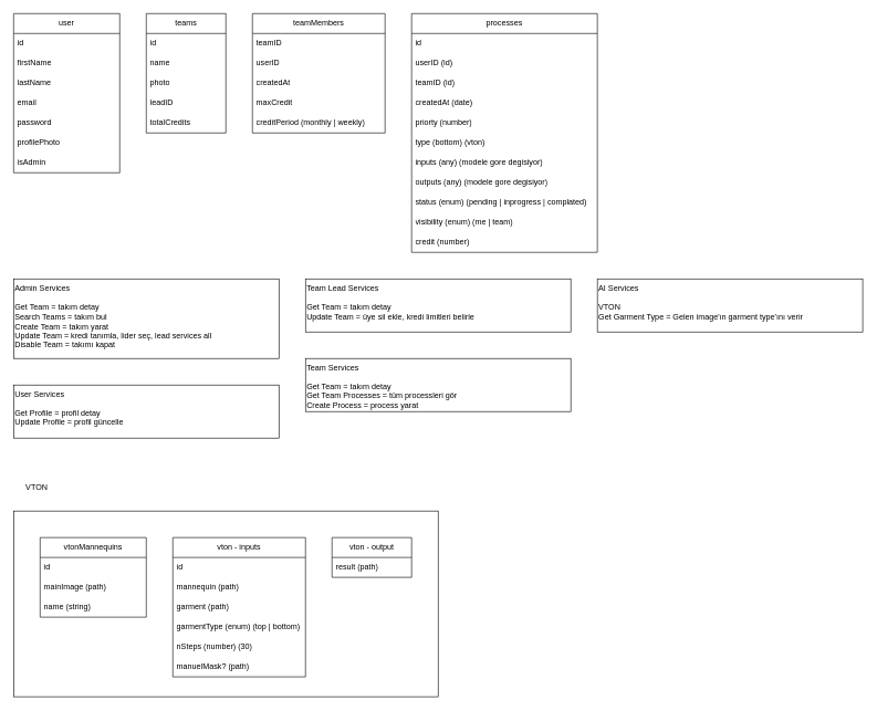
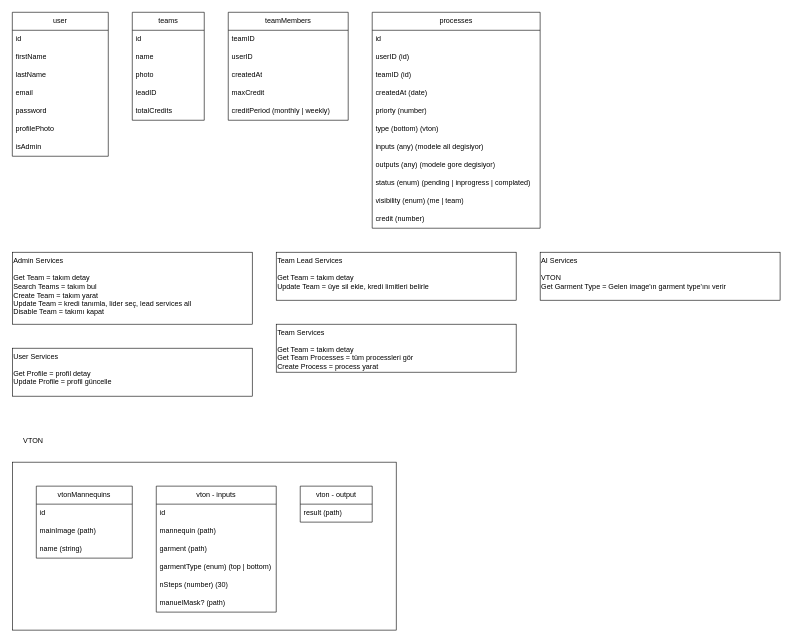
  <mxCell id="0" />
  <mxCell id="1" parent="0" />
  <mxCell id="2" value="" style="rounded=0;whiteSpace=wrap;html=1;fillColor=none;" parent="1" vertex="1"><mxGeometry x="20" y="770" width="640" height="280" as="geometry" /></mxCell>
  <mxCell id="3" value="processes" style="swimlane;fontStyle=0;childLayout=stackLayout;horizontal=1;startSize=30;horizontalStack=0;resizeParent=1;resizeParentMax=0;resizeLast=0;collapsible=1;marginBottom=0;whiteSpace=wrap;html=1;" parent="1" vertex="1"><mxGeometry x="620" y="20" width="280" height="360" as="geometry" /></mxCell>
  <mxCell id="4" value="id" style="text;strokeColor=none;fillColor=none;align=left;verticalAlign=middle;spacingLeft=4;spacingRight=4;overflow=hidden;points=[[0,0.5],[1,0.5]];portConstraint=eastwest;rotatable=0;whiteSpace=wrap;html=1;" parent="3" vertex="1"><mxGeometry y="30" width="280" height="30" as="geometry" /></mxCell>
  <mxCell id="5" value="userID (id)" style="text;strokeColor=none;fillColor=none;align=left;verticalAlign=middle;spacingLeft=4;spacingRight=4;overflow=hidden;points=[[0,0.5],[1,0.5]];portConstraint=eastwest;rotatable=0;whiteSpace=wrap;html=1;" parent="3" vertex="1"><mxGeometry y="60" width="280" height="30" as="geometry" /></mxCell>
  <mxCell id="6" value="teamID (id)" style="text;strokeColor=none;fillColor=none;align=left;verticalAlign=middle;spacingLeft=4;spacingRight=4;overflow=hidden;points=[[0,0.5],[1,0.5]];portConstraint=eastwest;rotatable=0;whiteSpace=wrap;html=1;" parent="3" vertex="1"><mxGeometry y="90" width="280" height="30" as="geometry" /></mxCell>
  <mxCell id="7" value="createdAt (date)" style="text;strokeColor=none;fillColor=none;align=left;verticalAlign=middle;spacingLeft=4;spacingRight=4;overflow=hidden;points=[[0,0.5],[1,0.5]];portConstraint=eastwest;rotatable=0;whiteSpace=wrap;html=1;" parent="3" vertex="1"><mxGeometry y="120" width="280" height="30" as="geometry" /></mxCell>
  <mxCell id="8" value="priorty (number)" style="text;strokeColor=none;fillColor=none;align=left;verticalAlign=middle;spacingLeft=4;spacingRight=4;overflow=hidden;points=[[0,0.5],[1,0.5]];portConstraint=eastwest;rotatable=0;whiteSpace=wrap;html=1;" parent="3" vertex="1"><mxGeometry y="150" width="280" height="30" as="geometry" /></mxCell>
  <mxCell id="9" value="type (bottom) (vton)" style="text;strokeColor=none;fillColor=none;align=left;verticalAlign=middle;spacingLeft=4;spacingRight=4;overflow=hidden;points=[[0,0.5],[1,0.5]];portConstraint=eastwest;rotatable=0;whiteSpace=wrap;html=1;" parent="3" vertex="1"><mxGeometry y="180" width="280" height="30" as="geometry" /></mxCell>
- <mxCell id="10" value="inputs (any) (modele gore degisiyor)" style="text;strokeColor=none;fillColor=none;align=left;verticalAlign=middle;spacingLeft=4;spacingRight=4;overflow=hidden;points=[[0,0.5],[1,0.5]];portConstraint=eastwest;rotatable=0;whiteSpace=wrap;html=1;" parent="3" vertex="1"><mxGeometry y="210" width="280" height="30" as="geometry" /></mxCell>
+ <mxCell id="10" value="inputs (any) (modele all degisiyor)" style="text;strokeColor=none;fillColor=none;align=left;verticalAlign=middle;spacingLeft=4;spacingRight=4;overflow=hidden;points=[[0,0.5],[1,0.5]];portConstraint=eastwest;rotatable=0;whiteSpace=wrap;html=1;" parent="3" vertex="1"><mxGeometry y="210" width="280" height="30" as="geometry" /></mxCell>
  <mxCell id="11" value="outputs (any)&amp;nbsp;&lt;span style=&quot;color: rgb(0, 0, 0);&quot;&gt;(modele gore degisiyor)&lt;/span&gt;" style="text;strokeColor=none;fillColor=none;align=left;verticalAlign=middle;spacingLeft=4;spacingRight=4;overflow=hidden;points=[[0,0.5],[1,0.5]];portConstraint=eastwest;rotatable=0;whiteSpace=wrap;html=1;" parent="3" vertex="1"><mxGeometry y="240" width="280" height="30" as="geometry" /></mxCell>
  <mxCell id="12" value="status (enum) (&lt;span style=&quot;color: rgb(0, 0, 0);&quot;&gt;pending | inprogress | complated&lt;/span&gt;)" style="text;strokeColor=none;fillColor=none;align=left;verticalAlign=middle;spacingLeft=4;spacingRight=4;overflow=hidden;points=[[0,0.5],[1,0.5]];portConstraint=eastwest;rotatable=0;whiteSpace=wrap;html=1;" parent="3" vertex="1"><mxGeometry y="270" width="280" height="30" as="geometry" /></mxCell>
  <mxCell id="13" value="visibility (enum) (me | team)" style="text;strokeColor=none;fillColor=none;align=left;verticalAlign=middle;spacingLeft=4;spacingRight=4;overflow=hidden;points=[[0,0.5],[1,0.5]];portConstraint=eastwest;rotatable=0;whiteSpace=wrap;html=1;" parent="3" vertex="1"><mxGeometry y="300" width="280" height="30" as="geometry" /></mxCell>
  <mxCell id="14" value="credit (number)" style="text;strokeColor=none;fillColor=none;align=left;verticalAlign=middle;spacingLeft=4;spacingRight=4;overflow=hidden;points=[[0,0.5],[1,0.5]];portConstraint=eastwest;rotatable=0;whiteSpace=wrap;html=1;" parent="3" vertex="1"><mxGeometry y="330" width="280" height="30" as="geometry" /></mxCell>
  <mxCell id="15" value="vton - inputs" style="swimlane;fontStyle=0;childLayout=stackLayout;horizontal=1;startSize=30;horizontalStack=0;resizeParent=1;resizeParentMax=0;resizeLast=0;collapsible=1;marginBottom=0;whiteSpace=wrap;html=1;" parent="1" vertex="1"><mxGeometry x="260" y="810" width="200" height="210" as="geometry" /></mxCell>
  <mxCell id="16" value="id" style="text;strokeColor=none;fillColor=none;align=left;verticalAlign=middle;spacingLeft=4;spacingRight=4;overflow=hidden;points=[[0,0.5],[1,0.5]];portConstraint=eastwest;rotatable=0;whiteSpace=wrap;html=1;" parent="15" vertex="1"><mxGeometry y="30" width="200" height="30" as="geometry" /></mxCell>
  <mxCell id="17" value="mannequin (path)" style="text;strokeColor=none;fillColor=none;align=left;verticalAlign=middle;spacingLeft=4;spacingRight=4;overflow=hidden;points=[[0,0.5],[1,0.5]];portConstraint=eastwest;rotatable=0;whiteSpace=wrap;html=1;" parent="15" vertex="1"><mxGeometry y="60" width="200" height="30" as="geometry" /></mxCell>
  <mxCell id="18" value="garment (path)" style="text;strokeColor=none;fillColor=none;align=left;verticalAlign=middle;spacingLeft=4;spacingRight=4;overflow=hidden;points=[[0,0.5],[1,0.5]];portConstraint=eastwest;rotatable=0;whiteSpace=wrap;html=1;" parent="15" vertex="1"><mxGeometry y="90" width="200" height="30" as="geometry" /></mxCell>
  <mxCell id="19" value="garmentType (enum) (top | bottom)" style="text;strokeColor=none;fillColor=none;align=left;verticalAlign=middle;spacingLeft=4;spacingRight=4;overflow=hidden;points=[[0,0.5],[1,0.5]];portConstraint=eastwest;rotatable=0;whiteSpace=wrap;html=1;" parent="15" vertex="1"><mxGeometry y="120" width="200" height="30" as="geometry" /></mxCell>
  <mxCell id="20" value="nSteps (number) (30)" style="text;strokeColor=none;fillColor=none;align=left;verticalAlign=middle;spacingLeft=4;spacingRight=4;overflow=hidden;points=[[0,0.5],[1,0.5]];portConstraint=eastwest;rotatable=0;whiteSpace=wrap;html=1;" parent="15" vertex="1"><mxGeometry y="150" width="200" height="30" as="geometry" /></mxCell>
  <mxCell id="21" value="manuelMask? (path)" style="text;strokeColor=none;fillColor=none;align=left;verticalAlign=middle;spacingLeft=4;spacingRight=4;overflow=hidden;points=[[0,0.5],[1,0.5]];portConstraint=eastwest;rotatable=0;whiteSpace=wrap;html=1;" parent="15" vertex="1"><mxGeometry y="180" width="200" height="30" as="geometry" /></mxCell>
  <mxCell id="22" value="vton - output" style="swimlane;fontStyle=0;childLayout=stackLayout;horizontal=1;startSize=30;horizontalStack=0;resizeParent=1;resizeParentMax=0;resizeLast=0;collapsible=1;marginBottom=0;whiteSpace=wrap;html=1;" parent="1" vertex="1"><mxGeometry x="500" y="810" width="120" height="60" as="geometry" /></mxCell>
  <mxCell id="23" value="result (path)" style="text;strokeColor=none;fillColor=none;align=left;verticalAlign=middle;spacingLeft=4;spacingRight=4;overflow=hidden;points=[[0,0.5],[1,0.5]];portConstraint=eastwest;rotatable=0;whiteSpace=wrap;html=1;" parent="22" vertex="1"><mxGeometry y="30" width="120" height="30" as="geometry" /></mxCell>
  <mxCell id="24" value="vtonMannequins" style="swimlane;fontStyle=0;childLayout=stackLayout;horizontal=1;startSize=30;horizontalStack=0;resizeParent=1;resizeParentMax=0;resizeLast=0;collapsible=1;marginBottom=0;whiteSpace=wrap;html=1;" parent="1" vertex="1"><mxGeometry x="60" y="810" width="160" height="120" as="geometry" /></mxCell>
  <mxCell id="25" value="id" style="text;strokeColor=none;fillColor=none;align=left;verticalAlign=middle;spacingLeft=4;spacingRight=4;overflow=hidden;points=[[0,0.5],[1,0.5]];portConstraint=eastwest;rotatable=0;whiteSpace=wrap;html=1;" parent="24" vertex="1"><mxGeometry y="30" width="160" height="30" as="geometry" /></mxCell>
  <mxCell id="26" value="mainImage (path)" style="text;strokeColor=none;fillColor=none;align=left;verticalAlign=middle;spacingLeft=4;spacingRight=4;overflow=hidden;points=[[0,0.5],[1,0.5]];portConstraint=eastwest;rotatable=0;whiteSpace=wrap;html=1;" parent="24" vertex="1"><mxGeometry y="60" width="160" height="30" as="geometry" /></mxCell>
  <mxCell id="27" value="name (string)" style="text;strokeColor=none;fillColor=none;align=left;verticalAlign=middle;spacingLeft=4;spacingRight=4;overflow=hidden;points=[[0,0.5],[1,0.5]];portConstraint=eastwest;rotatable=0;whiteSpace=wrap;html=1;" parent="24" vertex="1"><mxGeometry y="90" width="160" height="30" as="geometry" /></mxCell>
  <mxCell id="28" value="user" style="swimlane;fontStyle=0;childLayout=stackLayout;horizontal=1;startSize=30;horizontalStack=0;resizeParent=1;resizeParentMax=0;resizeLast=0;collapsible=1;marginBottom=0;whiteSpace=wrap;html=1;" parent="1" vertex="1"><mxGeometry x="20" y="20" width="160" height="240" as="geometry" /></mxCell>
  <mxCell id="29" value="id" style="text;strokeColor=none;fillColor=none;align=left;verticalAlign=middle;spacingLeft=4;spacingRight=4;overflow=hidden;points=[[0,0.5],[1,0.5]];portConstraint=eastwest;rotatable=0;whiteSpace=wrap;html=1;" parent="28" vertex="1"><mxGeometry y="30" width="160" height="30" as="geometry" /></mxCell>
  <mxCell id="30" value="firstName" style="text;strokeColor=none;fillColor=none;align=left;verticalAlign=middle;spacingLeft=4;spacingRight=4;overflow=hidden;points=[[0,0.5],[1,0.5]];portConstraint=eastwest;rotatable=0;whiteSpace=wrap;html=1;" parent="28" vertex="1"><mxGeometry y="60" width="160" height="30" as="geometry" /></mxCell>
  <mxCell id="31" value="lastName" style="text;strokeColor=none;fillColor=none;align=left;verticalAlign=middle;spacingLeft=4;spacingRight=4;overflow=hidden;points=[[0,0.5],[1,0.5]];portConstraint=eastwest;rotatable=0;whiteSpace=wrap;html=1;" parent="28" vertex="1"><mxGeometry y="90" width="160" height="30" as="geometry" /></mxCell>
  <mxCell id="32" value="email" style="text;strokeColor=none;fillColor=none;align=left;verticalAlign=middle;spacingLeft=4;spacingRight=4;overflow=hidden;points=[[0,0.5],[1,0.5]];portConstraint=eastwest;rotatable=0;whiteSpace=wrap;html=1;" parent="28" vertex="1"><mxGeometry y="120" width="160" height="30" as="geometry" /></mxCell>
  <mxCell id="33" value="password" style="text;strokeColor=none;fillColor=none;align=left;verticalAlign=middle;spacingLeft=4;spacingRight=4;overflow=hidden;points=[[0,0.5],[1,0.5]];portConstraint=eastwest;rotatable=0;whiteSpace=wrap;html=1;" parent="28" vertex="1"><mxGeometry y="150" width="160" height="30" as="geometry" /></mxCell>
  <mxCell id="34" value="profilePhoto" style="text;strokeColor=none;fillColor=none;align=left;verticalAlign=middle;spacingLeft=4;spacingRight=4;overflow=hidden;points=[[0,0.5],[1,0.5]];portConstraint=eastwest;rotatable=0;whiteSpace=wrap;html=1;" parent="28" vertex="1"><mxGeometry y="180" width="160" height="30" as="geometry" /></mxCell>
  <mxCell id="35" value="isAdmin" style="text;strokeColor=none;fillColor=none;align=left;verticalAlign=middle;spacingLeft=4;spacingRight=4;overflow=hidden;points=[[0,0.5],[1,0.5]];portConstraint=eastwest;rotatable=0;whiteSpace=wrap;html=1;" parent="28" vertex="1"><mxGeometry y="210" width="160" height="30" as="geometry" /></mxCell>
  <mxCell id="36" value="teams" style="swimlane;fontStyle=0;childLayout=stackLayout;horizontal=1;startSize=30;horizontalStack=0;resizeParent=1;resizeParentMax=0;resizeLast=0;collapsible=1;marginBottom=0;whiteSpace=wrap;html=1;" parent="1" vertex="1"><mxGeometry x="220" y="20" width="120" height="180" as="geometry" /></mxCell>
  <mxCell id="37" value="id" style="text;strokeColor=none;fillColor=none;align=left;verticalAlign=middle;spacingLeft=4;spacingRight=4;overflow=hidden;points=[[0,0.5],[1,0.5]];portConstraint=eastwest;rotatable=0;whiteSpace=wrap;html=1;" parent="36" vertex="1"><mxGeometry y="30" width="120" height="30" as="geometry" /></mxCell>
  <mxCell id="38" value="name" style="text;strokeColor=none;fillColor=none;align=left;verticalAlign=middle;spacingLeft=4;spacingRight=4;overflow=hidden;points=[[0,0.5],[1,0.5]];portConstraint=eastwest;rotatable=0;whiteSpace=wrap;html=1;" parent="36" vertex="1"><mxGeometry y="60" width="120" height="30" as="geometry" /></mxCell>
  <mxCell id="39" value="photo" style="text;strokeColor=none;fillColor=none;align=left;verticalAlign=middle;spacingLeft=4;spacingRight=4;overflow=hidden;points=[[0,0.5],[1,0.5]];portConstraint=eastwest;rotatable=0;whiteSpace=wrap;html=1;" parent="36" vertex="1"><mxGeometry y="90" width="120" height="30" as="geometry" /></mxCell>
  <mxCell id="40" value="leadID" style="text;strokeColor=none;fillColor=none;align=left;verticalAlign=middle;spacingLeft=4;spacingRight=4;overflow=hidden;points=[[0,0.5],[1,0.5]];portConstraint=eastwest;rotatable=0;whiteSpace=wrap;html=1;" parent="36" vertex="1"><mxGeometry y="120" width="120" height="30" as="geometry" /></mxCell>
  <mxCell id="41" value="totalCredits" style="text;strokeColor=none;fillColor=none;align=left;verticalAlign=middle;spacingLeft=4;spacingRight=4;overflow=hidden;points=[[0,0.5],[1,0.5]];portConstraint=eastwest;rotatable=0;whiteSpace=wrap;html=1;" parent="36" vertex="1"><mxGeometry y="150" width="120" height="30" as="geometry" /></mxCell>
  <mxCell id="42" value="VTON" style="text;html=1;align=center;verticalAlign=middle;whiteSpace=wrap;rounded=0;" parent="1" vertex="1"><mxGeometry x="25" y="720" width="60" height="30" as="geometry" /></mxCell>
  <mxCell id="43" value="teamMembers" style="swimlane;fontStyle=0;childLayout=stackLayout;horizontal=1;startSize=30;horizontalStack=0;resizeParent=1;resizeParentMax=0;resizeLast=0;collapsible=1;marginBottom=0;whiteSpace=wrap;html=1;" parent="1" vertex="1"><mxGeometry x="380" y="20" width="200" height="180" as="geometry" /></mxCell>
  <mxCell id="44" value="teamID" style="text;strokeColor=none;fillColor=none;align=left;verticalAlign=middle;spacingLeft=4;spacingRight=4;overflow=hidden;points=[[0,0.5],[1,0.5]];portConstraint=eastwest;rotatable=0;whiteSpace=wrap;html=1;" parent="43" vertex="1"><mxGeometry y="30" width="200" height="30" as="geometry" /></mxCell>
  <mxCell id="45" value="userID" style="text;strokeColor=none;fillColor=none;align=left;verticalAlign=middle;spacingLeft=4;spacingRight=4;overflow=hidden;points=[[0,0.5],[1,0.5]];portConstraint=eastwest;rotatable=0;whiteSpace=wrap;html=1;" parent="43" vertex="1"><mxGeometry y="60" width="200" height="30" as="geometry" /></mxCell>
  <mxCell id="46" value="createdAt" style="text;strokeColor=none;fillColor=none;align=left;verticalAlign=middle;spacingLeft=4;spacingRight=4;overflow=hidden;points=[[0,0.5],[1,0.5]];portConstraint=eastwest;rotatable=0;whiteSpace=wrap;html=1;" parent="43" vertex="1"><mxGeometry y="90" width="200" height="30" as="geometry" /></mxCell>
  <mxCell id="47" value="maxCredit" style="text;strokeColor=none;fillColor=none;align=left;verticalAlign=middle;spacingLeft=4;spacingRight=4;overflow=hidden;points=[[0,0.5],[1,0.5]];portConstraint=eastwest;rotatable=0;whiteSpace=wrap;html=1;" parent="43" vertex="1"><mxGeometry y="120" width="200" height="30" as="geometry" /></mxCell>
  <mxCell id="48" value="creditPeriod (monthly | weekly)" style="text;strokeColor=none;fillColor=none;align=left;verticalAlign=middle;spacingLeft=4;spacingRight=4;overflow=hidden;points=[[0,0.5],[1,0.5]];portConstraint=eastwest;rotatable=0;whiteSpace=wrap;html=1;" parent="43" vertex="1"><mxGeometry y="150" width="200" height="30" as="geometry" /></mxCell>
  <mxCell id="49" value="Admin Services&lt;div&gt;&lt;br&gt;&lt;/div&gt;&lt;div&gt;&lt;div&gt;Get Team = takım detay&lt;/div&gt;&lt;div&gt;Search Teams = takım bul&lt;/div&gt;&lt;/div&gt;&lt;div&gt;Create Team = takım yarat&lt;/div&gt;&lt;div&gt;Update Team = kredi tanımla, lider seç, lead services all&lt;/div&gt;&lt;div&gt;Disable Team = takımı kapat&lt;/div&gt;" style="rounded=0;whiteSpace=wrap;html=1;align=left;verticalAlign=top;" parent="1" vertex="1"><mxGeometry x="20" y="420" width="400" height="120" as="geometry" /></mxCell>
  <mxCell id="50" value="Team Lead Services&lt;div&gt;&lt;br&gt;&lt;/div&gt;&lt;div&gt;Get Team = takım detay&lt;/div&gt;&lt;div&gt;Update Team = üye sil ekle, kredi limitleri belirle&lt;/div&gt;" style="rounded=0;whiteSpace=wrap;html=1;align=left;verticalAlign=top;" parent="1" vertex="1"><mxGeometry x="460" y="420" width="400" height="80" as="geometry" /></mxCell>
  <mxCell id="51" value="Team Services&lt;div&gt;&lt;br&gt;&lt;/div&gt;&lt;div&gt;Get Team = takım detay&lt;/div&gt;&lt;div&gt;Get Team Processes = tüm processleri gör&lt;/div&gt;&lt;div&gt;Create Process = process yarat&lt;/div&gt;&lt;div&gt;&lt;span style=&quot;font-family: monospace; font-size: 0px; text-wrap-mode: nowrap;&quot;&gt;%3CmxGraphModel%3E%3Croot%3E%3CmxCell%20id%3D%220%22%2F%3E%3CmxCell%20id%3D%221%22%20parent%3D%220%22%2F%3E%3CmxCell%20id%3D%222%22%20value%3D%22Team%20Services%20(only%20lead)%26lt%3Bdiv%26gt%3B%26lt%3Bbr%26gt%3B%26lt%3B%2Fdiv%26gt%3B%26lt%3Bdiv%26gt%3BGet%20Team%20%3D%20tak%C4%B1m%20detay%26lt%3B%2Fdiv%26gt%3B%26lt%3Bdiv%26gt%3BUpdate%20Team%20%3D%20%C3%BCye%20sil%20ekle%2C%20kredi%20limitleri%20belirle%26lt%3B%2Fdiv%26gt%3B%22%20style%3D%22rounded%3D0%3BwhiteSpace%3Dwrap%3Bhtml%3D1%3Balign%3Dleft%3BverticalAlign%3Dtop%3B%22%20vertex%3D%221%22%20parent%3D%221%22%3E%3CmxGeometry%20x%3D%221120%22%20y%3D%22680%22%20width%3D%22400%22%20height%3D%2280%22%20as%3D%22geometry%22%2F%3E%3C%2FmxCell%3E%3C%2Froot%3E%3C%2FmxGraphModel%3E&lt;/span&gt;&lt;span style=&quot;background-color: transparent; font-size: 0px; text-wrap-mode: nowrap;&quot;&gt;&lt;font face=&quot;monospace&quot;&gt;Get Team Processes = tüm processleri gör&lt;/font&gt;&lt;/span&gt;&lt;/div&gt;" style="rounded=0;whiteSpace=wrap;html=1;align=left;verticalAlign=top;" parent="1" vertex="1"><mxGeometry x="460" y="540" width="400" height="80" as="geometry" /></mxCell>
  <mxCell id="52" value="AI Services&lt;div&gt;&lt;br&gt;&lt;/div&gt;&lt;div&gt;VTON&lt;br&gt;Get Garment Type = Gelen image'ın garment type'ını verir&lt;/div&gt;" style="rounded=0;whiteSpace=wrap;html=1;align=left;verticalAlign=top;" parent="1" vertex="1"><mxGeometry x="900" y="420" width="400" height="80" as="geometry" /></mxCell>
  <mxCell id="53" value="User Services&lt;br&gt;&lt;br&gt;Get Profile = profil detay&lt;div&gt;Update Profile = profil güncelle&lt;/div&gt;" style="rounded=0;whiteSpace=wrap;html=1;align=left;verticalAlign=top;" parent="1" vertex="1"><mxGeometry x="20" y="580" width="400" height="80" as="geometry" /></mxCell>
